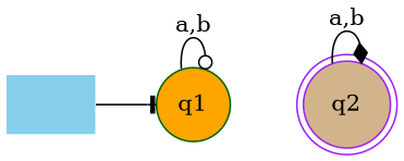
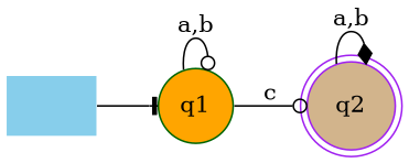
  digraph {
    rankdir=LR
    node [style=filled color=purple]
    edge [arrowhead=odot]
    "" [shape=none fillcolor=skyblue]
    q1 [shape=circle fillcolor=orange color=darkgreen]
    q2 [shape=doublecircle fillcolor=tan]
    "" -> q1 [arrowhead=tee]
    q1 -> q1 [label="a,b"]
+   q1 -> q2 [label=c]
    q2 -> q2 [label="a,b" arrowhead=diamond]
  }
